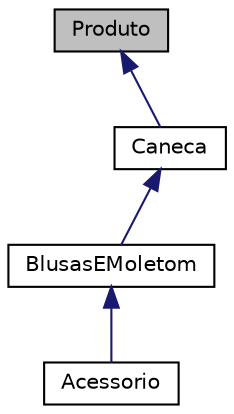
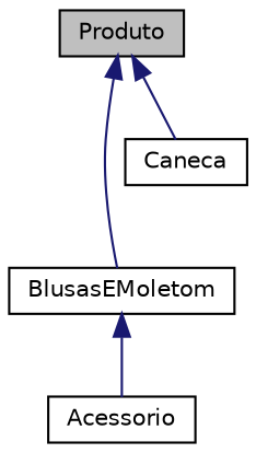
  digraph {
    node [color=black fillcolor=white fontname=Helvetica fontsize=10 shape=record style=filled]
    edge [color=midnightblue dir=back fontname=Helvetica fontsize=10 labelfontname=Helvetica labelfontsize=10 style=solid]
    n1 [fillcolor=grey75 fontcolor=black height=0.2 label=Produto width=0.4]
    n2 [height=0.2 label=BlusasEMoletom width=0.4]
    n3 [height=0.2 label=Caneca width=0.4]
    n4 [height=0.2 label=Acessorio width=0.4]
-   n3 -> n2
+   n1 -> n2
    n1 -> n3
    n2 -> n4
  }
